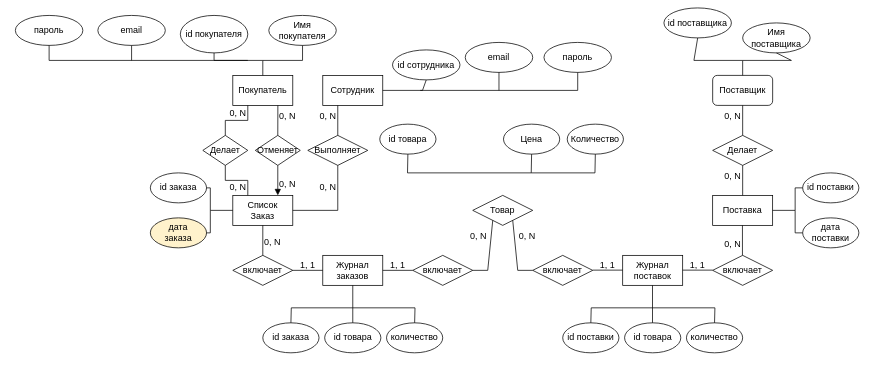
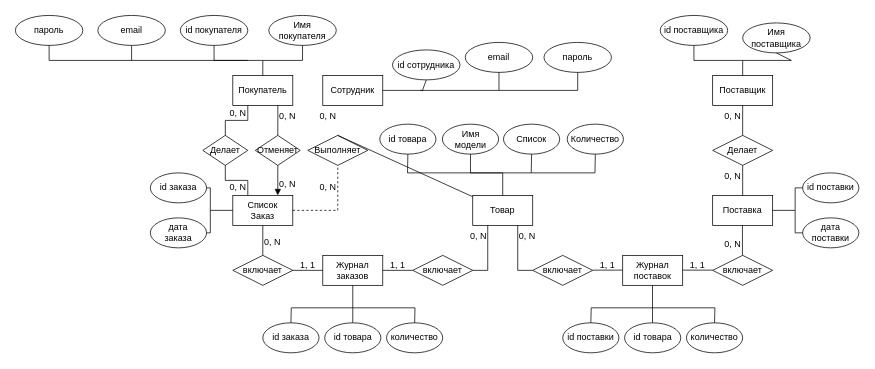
  <mxCell id="0" />
  <mxCell id="1" parent="0" />
- <mxCell id="2" value="Товар" style="rhombus;whiteSpace=wrap;html=1;" parent="1" vertex="1"><mxGeometry x="630" y="260" width="80" height="40" as="geometry" /></mxCell>
+ <mxCell id="2" value="Товар" style="rounded=0;whiteSpace=wrap;html=1;" parent="1" vertex="1"><mxGeometry x="630" y="260" width="80" height="40" as="geometry" /></mxCell>
  <mxCell id="3" value="включает" style="rhombus;whiteSpace=wrap;html=1;" parent="1" vertex="1"><mxGeometry x="550" y="340" width="80" height="40" as="geometry" /></mxCell>
  <mxCell id="4" value="включает" style="rhombus;whiteSpace=wrap;html=1;" parent="1" vertex="1"><mxGeometry x="710" y="340" width="80" height="40" as="geometry" /></mxCell>
  <mxCell id="5" value="Журнал&lt;br&gt;поставок" style="rounded=0;whiteSpace=wrap;html=1;" parent="1" vertex="1"><mxGeometry x="830" y="340" width="80" height="40" as="geometry" /></mxCell>
  <mxCell id="6" value="Журнал&lt;br&gt;заказов" style="rounded=0;whiteSpace=wrap;html=1;" parent="1" vertex="1"><mxGeometry x="430" y="340" width="80" height="40" as="geometry" /></mxCell>
  <mxCell id="7" value="" style="endArrow=none;html=1;rounded=0;entryX=0;entryY=0.5;entryDx=0;entryDy=0;" parent="1" target="3" edge="1"><mxGeometry width="50" height="50" relative="1" as="geometry"><mxPoint x="510" y="360" as="sourcePoint" /><mxPoint x="560" y="310" as="targetPoint" /></mxGeometry></mxCell>
  <mxCell id="8" value="" style="endArrow=none;html=1;rounded=0;entryX=0.25;entryY=1;entryDx=0;entryDy=0;exitX=1;exitY=0.5;exitDx=0;exitDy=0;" parent="1" source="3" target="2" edge="1"><mxGeometry width="50" height="50" relative="1" as="geometry"><mxPoint x="630" y="360" as="sourcePoint" /><mxPoint x="680" y="310" as="targetPoint" /><Array as="points"><mxPoint x="650" y="360" /></Array></mxGeometry></mxCell>
  <mxCell id="9" value="" style="endArrow=none;html=1;rounded=0;entryX=0.75;entryY=1;entryDx=0;entryDy=0;exitX=0;exitY=0.5;exitDx=0;exitDy=0;" parent="1" source="4" target="2" edge="1"><mxGeometry width="50" height="50" relative="1" as="geometry"><mxPoint x="640" y="370" as="sourcePoint" /><mxPoint x="660" y="310" as="targetPoint" /><Array as="points"><mxPoint x="690" y="360" /></Array></mxGeometry></mxCell>
  <mxCell id="10" value="" style="endArrow=none;html=1;rounded=0;entryX=0;entryY=0.5;entryDx=0;entryDy=0;" parent="1" edge="1"><mxGeometry width="50" height="50" relative="1" as="geometry"><mxPoint x="790" y="359.71" as="sourcePoint" /><mxPoint x="830" y="359.71" as="targetPoint" /></mxGeometry></mxCell>
  <mxCell id="11" value="включает" style="rhombus;whiteSpace=wrap;html=1;" parent="1" vertex="1"><mxGeometry x="950" y="340" width="80" height="40" as="geometry" /></mxCell>
  <mxCell id="12" value="включает" style="rhombus;whiteSpace=wrap;html=1;" parent="1" vertex="1"><mxGeometry x="310" y="340" width="80" height="40" as="geometry" /></mxCell>
  <mxCell id="13" value="Список&lt;br&gt;Заказ" style="rounded=0;whiteSpace=wrap;html=1;" parent="1" vertex="1"><mxGeometry x="310" y="260" width="80" height="40" as="geometry" /></mxCell>
  <mxCell id="14" value="Делает" style="rhombus;whiteSpace=wrap;html=1;" parent="1" vertex="1"><mxGeometry x="270" y="180" width="60" height="40" as="geometry" /></mxCell>
  <mxCell id="15" value="Покупатель" style="rounded=0;whiteSpace=wrap;html=1;" parent="1" vertex="1"><mxGeometry x="310" y="100" width="80" height="40" as="geometry" /></mxCell>
  <mxCell id="16" value="" style="endArrow=none;html=1;rounded=0;exitX=0;exitY=0.5;exitDx=0;exitDy=0;entryX=1;entryY=0.5;entryDx=0;entryDy=0;" parent="1" source="6" target="12" edge="1"><mxGeometry width="50" height="50" relative="1" as="geometry"><mxPoint x="470" y="260" as="sourcePoint" /><mxPoint x="520" y="210" as="targetPoint" /></mxGeometry></mxCell>
  <mxCell id="17" value="" style="endArrow=none;html=1;rounded=0;exitX=0.5;exitY=0;exitDx=0;exitDy=0;entryX=0.5;entryY=1;entryDx=0;entryDy=0;" parent="1" source="12" target="13" edge="1"><mxGeometry width="50" height="50" relative="1" as="geometry"><mxPoint x="660" y="260" as="sourcePoint" /><mxPoint x="710" y="210" as="targetPoint" /></mxGeometry></mxCell>
  <mxCell id="18" value="" style="endArrow=none;html=1;rounded=0;exitX=0.25;exitY=0;exitDx=0;exitDy=0;entryX=0.5;entryY=1;entryDx=0;entryDy=0;" parent="1" source="13" target="14" edge="1"><mxGeometry width="50" height="50" relative="1" as="geometry"><mxPoint x="410" y="250" as="sourcePoint" /><mxPoint x="460" y="200" as="targetPoint" /><Array as="points"><mxPoint x="330" y="240" /><mxPoint x="300" y="240" /></Array></mxGeometry></mxCell>
  <mxCell id="19" value="" style="endArrow=none;html=1;rounded=0;exitX=0.5;exitY=0;exitDx=0;exitDy=0;entryX=0.25;entryY=1;entryDx=0;entryDy=0;" parent="1" source="14" target="15" edge="1"><mxGeometry width="50" height="50" relative="1" as="geometry"><mxPoint x="660" y="260" as="sourcePoint" /><mxPoint x="710" y="210" as="targetPoint" /><Array as="points"><mxPoint x="300" y="160" /><mxPoint x="330" y="160" /></Array></mxGeometry></mxCell>
  <mxCell id="20" value="Поставка" style="rounded=0;whiteSpace=wrap;html=1;" parent="1" vertex="1"><mxGeometry x="950" y="260" width="80" height="40" as="geometry" /></mxCell>
  <mxCell id="21" value="Делает" style="rhombus;whiteSpace=wrap;html=1;" parent="1" vertex="1"><mxGeometry x="950" y="180" width="80" height="40" as="geometry" /></mxCell>
- <mxCell id="22" value="Поставщик" style="whiteSpace=wrap;html=1;rounded=1;" parent="1" vertex="1"><mxGeometry x="950" y="100" width="80" height="40" as="geometry" /></mxCell>
+ <mxCell id="22" value="Поставщик" style="rounded=0;whiteSpace=wrap;html=1;" parent="1" vertex="1"><mxGeometry x="950" y="100" width="80" height="40" as="geometry" /></mxCell>
  <mxCell id="23" value="" style="endArrow=none;html=1;rounded=0;exitX=0.5;exitY=0;exitDx=0;exitDy=0;entryX=0.5;entryY=1;entryDx=0;entryDy=0;" parent="1" source="20" target="21" edge="1"><mxGeometry width="50" height="50" relative="1" as="geometry"><mxPoint x="1050" y="250" as="sourcePoint" /><mxPoint x="1100" y="200" as="targetPoint" /></mxGeometry></mxCell>
  <mxCell id="24" value="" style="endArrow=none;html=1;rounded=0;exitX=0.5;exitY=0;exitDx=0;exitDy=0;entryX=0.5;entryY=1;entryDx=0;entryDy=0;" parent="1" source="21" target="22" edge="1"><mxGeometry width="50" height="50" relative="1" as="geometry"><mxPoint x="1300" y="260" as="sourcePoint" /><mxPoint x="1350" y="210" as="targetPoint" /></mxGeometry></mxCell>
  <mxCell id="25" value="" style="endArrow=none;html=1;rounded=0;exitX=0.5;exitY=0;exitDx=0;exitDy=0;entryX=0.5;entryY=1;entryDx=0;entryDy=0;" parent="1" edge="1"><mxGeometry width="50" height="50" relative="1" as="geometry"><mxPoint x="989.71" y="340" as="sourcePoint" /><mxPoint x="989.71" y="300" as="targetPoint" /></mxGeometry></mxCell>
  <mxCell id="26" value="" style="endArrow=none;html=1;rounded=0;exitX=0;exitY=0.5;exitDx=0;exitDy=0;entryX=1;entryY=0.5;entryDx=0;entryDy=0;" parent="1" edge="1"><mxGeometry width="50" height="50" relative="1" as="geometry"><mxPoint x="950" y="359.71" as="sourcePoint" /><mxPoint x="910" y="359.71" as="targetPoint" /></mxGeometry></mxCell>
  <mxCell id="27" value="id товара" style="ellipse;whiteSpace=wrap;html=1;" parent="1" vertex="1"><mxGeometry x="506" y="165" width="75" height="40" as="geometry" /></mxCell>
+ <mxCell id="28" value="Имя&lt;br&gt;модели" style="ellipse;whiteSpace=wrap;html=1;" parent="1" vertex="1"><mxGeometry x="589.5" y="165" width="75" height="40" as="geometry" /></mxCell>
  <mxCell id="29" value="Количество" style="ellipse;whiteSpace=wrap;html=1;" parent="1" vertex="1"><mxGeometry x="756" y="165" width="75" height="40" as="geometry" /></mxCell>
+ <mxCell id="30" value="" style="endArrow=none;html=1;rounded=0;exitX=0.5;exitY=0;exitDx=0;exitDy=0;entryX=0.5;entryY=1;entryDx=0;entryDy=0;" parent="1" source="2" target="28" edge="1"><mxGeometry width="50" height="50" relative="1" as="geometry"><mxPoint x="770" y="310" as="sourcePoint" /><mxPoint x="820" y="260" as="targetPoint" /><Array as="points"><mxPoint x="670" y="230" /><mxPoint x="627" y="230" /></Array></mxGeometry></mxCell>
  <mxCell id="31" value="" style="endArrow=none;html=1;rounded=0;exitX=0.5;exitY=1;exitDx=0;exitDy=0;entryX=0.5;entryY=1;entryDx=0;entryDy=0;" parent="1" source="27" target="29" edge="1"><mxGeometry width="50" height="50" relative="1" as="geometry"><mxPoint x="725" y="310" as="sourcePoint" /><mxPoint x="775" y="260" as="targetPoint" /><Array as="points"><mxPoint x="543" y="230" /><mxPoint x="625" y="230" /><mxPoint x="708" y="230" /><mxPoint x="793" y="230" /></Array></mxGeometry></mxCell>
  <mxCell id="32" value="1, 1" style="text;html=1;strokeColor=none;fillColor=none;align=center;verticalAlign=middle;whiteSpace=wrap;rounded=0;" parent="1" vertex="1"><mxGeometry x="500" y="338" width="60" height="30" as="geometry" /></mxCell>
  <mxCell id="33" value="1, 1" style="text;html=1;strokeColor=none;fillColor=none;align=center;verticalAlign=middle;whiteSpace=wrap;rounded=0;" parent="1" vertex="1"><mxGeometry x="780" y="338" width="60" height="30" as="geometry" /></mxCell>
  <mxCell id="34" value="0, N" style="text;html=1;strokeColor=none;fillColor=none;align=center;verticalAlign=middle;whiteSpace=wrap;rounded=0;" parent="1" vertex="1"><mxGeometry x="608" y="300" width="60" height="30" as="geometry" /></mxCell>
  <mxCell id="35" value="0, N" style="text;html=1;strokeColor=none;fillColor=none;align=center;verticalAlign=middle;whiteSpace=wrap;rounded=0;" parent="1" vertex="1"><mxGeometry x="673" y="300" width="60" height="30" as="geometry" /></mxCell>
  <mxCell id="36" value="id заказа" style="ellipse;whiteSpace=wrap;html=1;" parent="1" vertex="1"><mxGeometry x="350" y="430" width="75" height="40" as="geometry" /></mxCell>
  <mxCell id="37" value="id товара" style="ellipse;whiteSpace=wrap;html=1;" parent="1" vertex="1"><mxGeometry x="432.5" y="430" width="75" height="40" as="geometry" /></mxCell>
  <mxCell id="38" value="количество" style="ellipse;whiteSpace=wrap;html=1;" parent="1" vertex="1"><mxGeometry x="515" y="430" width="75" height="40" as="geometry" /></mxCell>
  <mxCell id="39" value="" style="endArrow=none;html=1;rounded=0;exitX=0.5;exitY=0;exitDx=0;exitDy=0;entryX=0.5;entryY=0;entryDx=0;entryDy=0;" parent="1" source="36" target="38" edge="1"><mxGeometry width="50" height="50" relative="1" as="geometry"><mxPoint x="400" y="420" as="sourcePoint" /><mxPoint x="450" y="370" as="targetPoint" /><Array as="points"><mxPoint x="388" y="410" /><mxPoint x="470" y="410" /><mxPoint x="553" y="410" /></Array></mxGeometry></mxCell>
  <mxCell id="40" value="" style="endArrow=none;html=1;rounded=0;exitX=0.5;exitY=0;exitDx=0;exitDy=0;entryX=0.5;entryY=1;entryDx=0;entryDy=0;" parent="1" source="37" target="6" edge="1"><mxGeometry width="50" height="50" relative="1" as="geometry"><mxPoint x="550" y="390" as="sourcePoint" /><mxPoint x="600" y="340" as="targetPoint" /></mxGeometry></mxCell>
  <mxCell id="41" value="id поставки" style="ellipse;whiteSpace=wrap;html=1;" parent="1" vertex="1"><mxGeometry x="750" y="430" width="75" height="40" as="geometry" /></mxCell>
  <mxCell id="42" value="id товара" style="ellipse;whiteSpace=wrap;html=1;" parent="1" vertex="1"><mxGeometry x="832.5" y="430" width="75" height="40" as="geometry" /></mxCell>
  <mxCell id="43" value="количество" style="ellipse;whiteSpace=wrap;html=1;" parent="1" vertex="1"><mxGeometry x="915" y="430" width="75" height="40" as="geometry" /></mxCell>
  <mxCell id="44" value="" style="endArrow=none;html=1;rounded=0;exitX=0.5;exitY=0;exitDx=0;exitDy=0;entryX=0.5;entryY=0;entryDx=0;entryDy=0;" parent="1" source="41" target="43" edge="1"><mxGeometry width="50" height="50" relative="1" as="geometry"><mxPoint x="800" y="420" as="sourcePoint" /><mxPoint x="850" y="370" as="targetPoint" /><Array as="points"><mxPoint x="788" y="410" /><mxPoint x="870" y="410" /><mxPoint x="953" y="410" /></Array></mxGeometry></mxCell>
  <mxCell id="45" value="" style="endArrow=none;html=1;rounded=0;exitX=0.5;exitY=0;exitDx=0;exitDy=0;entryX=0.5;entryY=1;entryDx=0;entryDy=0;" parent="1" edge="1"><mxGeometry width="50" height="50" relative="1" as="geometry"><mxPoint x="869.76" y="430" as="sourcePoint" /><mxPoint x="869.76" y="380" as="targetPoint" /></mxGeometry></mxCell>
  <mxCell id="46" value="1, 1" style="text;html=1;strokeColor=none;fillColor=none;align=center;verticalAlign=middle;whiteSpace=wrap;rounded=0;" parent="1" vertex="1"><mxGeometry x="900" y="338" width="60" height="30" as="geometry" /></mxCell>
  <mxCell id="47" value="1, 1" style="text;html=1;strokeColor=none;fillColor=none;align=center;verticalAlign=middle;whiteSpace=wrap;rounded=0;" parent="1" vertex="1"><mxGeometry x="380" y="338" width="60" height="30" as="geometry" /></mxCell>
  <mxCell id="48" value="0, N" style="text;html=1;strokeColor=none;fillColor=none;align=center;verticalAlign=middle;whiteSpace=wrap;rounded=0;" parent="1" vertex="1"><mxGeometry x="333" y="308" width="60" height="30" as="geometry" /></mxCell>
  <mxCell id="49" value="0, N" style="text;html=1;strokeColor=none;fillColor=none;align=center;verticalAlign=middle;whiteSpace=wrap;rounded=0;" parent="1" vertex="1"><mxGeometry x="947" y="310" width="60" height="30" as="geometry" /></mxCell>
  <mxCell id="50" value="0, N" style="text;html=1;strokeColor=none;fillColor=none;align=center;verticalAlign=middle;whiteSpace=wrap;rounded=0;" parent="1" vertex="1"><mxGeometry x="947" y="220" width="60" height="30" as="geometry" /></mxCell>
  <mxCell id="51" value="0, N" style="text;html=1;strokeColor=none;fillColor=none;align=center;verticalAlign=middle;whiteSpace=wrap;rounded=0;" parent="1" vertex="1"><mxGeometry x="947" y="140" width="60" height="30" as="geometry" /></mxCell>
  <mxCell id="52" value="0, N" style="text;html=1;strokeColor=none;fillColor=none;align=center;verticalAlign=middle;whiteSpace=wrap;rounded=0;" parent="1" vertex="1"><mxGeometry x="287" y="235" width="60" height="30" as="geometry" /></mxCell>
  <mxCell id="53" value="0, N" style="text;html=1;strokeColor=none;fillColor=none;align=center;verticalAlign=middle;whiteSpace=wrap;rounded=0;" parent="1" vertex="1"><mxGeometry x="287" y="135" width="60" height="30" as="geometry" /></mxCell>
- <mxCell id="54" value="id поставщика" style="ellipse;whiteSpace=wrap;html=1;" parent="1" vertex="1"><mxGeometry x="885" y="10" width="90" height="40" as="geometry" /></mxCell>
+ <mxCell id="54" value="id поставщика" style="ellipse;whiteSpace=wrap;html=1;" parent="1" vertex="1"><mxGeometry x="880" width="90" height="40" as="geometry" y="20" /></mxCell>
  <mxCell id="55" value="Имя&lt;br&gt;поставщика" style="ellipse;whiteSpace=wrap;html=1;" parent="1" vertex="1"><mxGeometry x="990" y="30" width="90" height="40" as="geometry" /></mxCell>
  <mxCell id="56" value="" style="endArrow=none;html=1;rounded=0;entryX=0.5;entryY=1;entryDx=0;entryDy=0;exitX=0.5;exitY=1;exitDx=0;exitDy=0;" parent="1" source="54" target="55" edge="1"><mxGeometry width="50" height="50" relative="1" as="geometry"><mxPoint x="1000" y="160" as="sourcePoint" /><mxPoint x="1050" y="110" as="targetPoint" /><Array as="points"><mxPoint x="925" y="80" /><mxPoint x="990" y="80" /><mxPoint x="1055" y="80" /></Array></mxGeometry></mxCell>
  <mxCell id="57" value="" style="endArrow=none;html=1;rounded=0;exitX=0.5;exitY=0;exitDx=0;exitDy=0;" parent="1" source="22" edge="1"><mxGeometry width="50" height="50" relative="1" as="geometry"><mxPoint x="1000" y="160" as="sourcePoint" /><mxPoint x="990" y="80" as="targetPoint" /></mxGeometry></mxCell>
  <mxCell id="58" value="id поставки" style="ellipse;whiteSpace=wrap;html=1;" parent="1" vertex="1"><mxGeometry x="1070" y="230" width="75" height="40" as="geometry" /></mxCell>
  <mxCell id="59" value="дата&lt;br&gt;поставки" style="ellipse;whiteSpace=wrap;html=1;" parent="1" vertex="1"><mxGeometry x="1070" y="290" width="75" height="40" as="geometry" /></mxCell>
  <mxCell id="60" value="" style="endArrow=none;html=1;rounded=0;exitX=1;exitY=0.5;exitDx=0;exitDy=0;entryX=0;entryY=0.5;entryDx=0;entryDy=0;" parent="1" source="20" target="58" edge="1"><mxGeometry width="50" height="50" relative="1" as="geometry"><mxPoint x="1100" y="270" as="sourcePoint" /><mxPoint x="1150" y="220" as="targetPoint" /><Array as="points"><mxPoint x="1060" y="280" /><mxPoint x="1060" y="250" /></Array></mxGeometry></mxCell>
  <mxCell id="61" value="" style="endArrow=none;html=1;rounded=0;entryX=0;entryY=0.5;entryDx=0;entryDy=0;" parent="1" target="59" edge="1"><mxGeometry width="50" height="50" relative="1" as="geometry"><mxPoint x="1060" y="280" as="sourcePoint" /><mxPoint x="1150" y="220" as="targetPoint" /><Array as="points"><mxPoint x="1060" y="310" /></Array></mxGeometry></mxCell>
- <mxCell id="62" value="id покупателя" style="ellipse;whiteSpace=wrap;html=1;" parent="1" vertex="1"><mxGeometry x="240" y="20" width="90" height="50" as="geometry" /></mxCell>
+ <mxCell id="62" value="id покупателя" style="ellipse;whiteSpace=wrap;html=1;" parent="1" vertex="1"><mxGeometry x="240" width="90" height="40" as="geometry" y="20" /></mxCell>
  <mxCell id="63" value="Имя&lt;br&gt;покупателя" style="ellipse;whiteSpace=wrap;html=1;" parent="1" vertex="1"><mxGeometry x="358" width="90" height="40" as="geometry" y="20" /></mxCell>
  <mxCell id="64" value="" style="endArrow=none;html=1;rounded=0;entryX=0.5;entryY=1;entryDx=0;entryDy=0;exitX=0.5;exitY=1;exitDx=0;exitDy=0;" parent="1" source="62" target="63" edge="1"><mxGeometry width="50" height="50" relative="1" as="geometry"><mxPoint x="360" y="160" as="sourcePoint" /><mxPoint x="410" y="110" as="targetPoint" /><Array as="points"><mxPoint x="285" y="80" /><mxPoint x="350" y="80" /><mxPoint x="403" y="80" /></Array></mxGeometry></mxCell>
  <mxCell id="65" value="" style="endArrow=none;html=1;rounded=0;exitX=0.5;exitY=0;exitDx=0;exitDy=0;" parent="1" edge="1"><mxGeometry width="50" height="50" relative="1" as="geometry"><mxPoint x="350" y="100" as="sourcePoint" /><mxPoint x="350" y="80" as="targetPoint" /></mxGeometry></mxCell>
  <mxCell id="66" value="id заказа" style="ellipse;whiteSpace=wrap;html=1;" parent="1" vertex="1"><mxGeometry x="200" y="230" width="75" height="40" as="geometry" /></mxCell>
- <mxCell id="67" value="дата&lt;br&gt;заказа" style="ellipse;whiteSpace=wrap;html=1;fillColor=#fff2cc;" parent="1" vertex="1"><mxGeometry x="200" y="290" width="75" height="40" as="geometry" /></mxCell>
+ <mxCell id="67" value="дата&lt;br&gt;заказа" style="ellipse;whiteSpace=wrap;html=1;" parent="1" vertex="1"><mxGeometry x="200" y="290" width="75" height="40" as="geometry" /></mxCell>
  <mxCell id="68" value="" style="endArrow=none;html=1;rounded=0;exitX=1;exitY=0.5;exitDx=0;exitDy=0;entryX=1;entryY=0.5;entryDx=0;entryDy=0;" parent="1" source="67" target="66" edge="1"><mxGeometry width="50" height="50" relative="1" as="geometry"><mxPoint x="490" y="290" as="sourcePoint" /><mxPoint x="540" y="240" as="targetPoint" /><Array as="points"><mxPoint x="280" y="310" /><mxPoint x="280" y="280" /><mxPoint x="280" y="250" /></Array></mxGeometry></mxCell>
  <mxCell id="69" value="" style="endArrow=none;html=1;rounded=0;entryX=0;entryY=0.5;entryDx=0;entryDy=0;" parent="1" target="13" edge="1"><mxGeometry width="50" height="50" relative="1" as="geometry"><mxPoint x="280" y="280" as="sourcePoint" /><mxPoint x="420" y="220" as="targetPoint" /></mxGeometry></mxCell>
- <mxCell id="70" value="Цена" style="ellipse;whiteSpace=wrap;html=1;" vertex="1" parent="1"><mxGeometry x="671" y="165" width="75" height="40" as="geometry" /></mxCell>
+ <mxCell id="70" value="Список" style="ellipse;whiteSpace=wrap;html=1;" vertex="1" parent="1"><mxGeometry x="671" y="165" width="75" height="40" as="geometry" /></mxCell>
  <mxCell id="71" value="" style="endArrow=none;html=1;rounded=0;entryX=0.5;entryY=1;entryDx=0;entryDy=0;" edge="1" parent="1" target="70"><mxGeometry width="50" height="50" relative="1" as="geometry"><mxPoint x="708" y="230" as="sourcePoint" /><mxPoint x="735" y="230" as="targetPoint" /></mxGeometry></mxCell>
  <mxCell id="72" value="Выполняет" style="rhombus;whiteSpace=wrap;html=1;" vertex="1" parent="1"><mxGeometry x="410" y="180" width="80" height="40" as="geometry" /></mxCell>
- <mxCell id="73" value="" style="endArrow=none;html=1;rounded=0;exitX=1;exitY=0.5;exitDx=0;exitDy=0;entryX=0.5;entryY=1;entryDx=0;entryDy=0;" edge="1" parent="1" source="13" target="72"><mxGeometry width="50" height="50" relative="1" as="geometry"><mxPoint x="560" y="280" as="sourcePoint" /><mxPoint x="610" y="230" as="targetPoint" /><Array as="points"><mxPoint x="450" y="280" /></Array></mxGeometry></mxCell>
+ <mxCell id="73" value="" style="endArrow=none;html=1;rounded=0;exitX=1;exitY=0.5;exitDx=0;exitDy=0;entryX=0.5;entryY=1;entryDx=0;entryDy=0;dashed=1;" edge="1" parent="1" source="13" target="72"><mxGeometry width="50" height="50" relative="1" as="geometry"><mxPoint x="560" y="280" as="sourcePoint" /><mxPoint x="610" y="230" as="targetPoint" /><Array as="points"><mxPoint x="450" y="280" /></Array></mxGeometry></mxCell>
  <mxCell id="74" value="Сотрудник" style="rounded=0;whiteSpace=wrap;html=1;" vertex="1" parent="1"><mxGeometry x="430" y="100" width="80" height="40" as="geometry" /></mxCell>
- <mxCell id="75" value="" style="endArrow=none;html=1;rounded=0;exitX=0.5;exitY=0;exitDx=0;exitDy=0;entryX=0.25;entryY=1;entryDx=0;entryDy=0;" edge="1" parent="1" source="72" target="74"><mxGeometry width="50" height="50" relative="1" as="geometry"><mxPoint x="560" y="190" as="sourcePoint" /><mxPoint x="610" y="140" as="targetPoint" /></mxGeometry></mxCell>
+ <mxCell id="75" value="" style="endArrow=none;html=1;rounded=0;exitX=0.5;exitY=0;exitDx=0;exitDy=0;" edge="1" parent="1" source="72" target="2"><mxGeometry width="50" height="50" relative="1" as="geometry"><mxPoint x="560" y="190" as="sourcePoint" /><mxPoint x="610" y="140" as="targetPoint" /></mxGeometry></mxCell>
  <mxCell id="76" value="0, N" style="text;html=1;strokeColor=none;fillColor=none;align=center;verticalAlign=middle;whiteSpace=wrap;rounded=0;" vertex="1" parent="1"><mxGeometry x="407" y="235" width="60" height="30" as="geometry" /></mxCell>
  <mxCell id="77" value="0, N" style="text;html=1;strokeColor=none;fillColor=none;align=center;verticalAlign=middle;whiteSpace=wrap;rounded=0;" vertex="1" parent="1"><mxGeometry x="407" y="140" width="60" height="30" as="geometry" /></mxCell>
  <mxCell id="78" value="id сотрудника" style="ellipse;whiteSpace=wrap;html=1;" vertex="1" parent="1"><mxGeometry x="523" y="66" width="90" height="40" as="geometry" /></mxCell>
  <mxCell id="79" value="" style="endArrow=none;html=1;rounded=0;exitX=1;exitY=0.5;exitDx=0;exitDy=0;entryX=0.5;entryY=1;entryDx=0;entryDy=0;" edge="1" parent="1" source="74" target="78"><mxGeometry width="50" height="50" relative="1" as="geometry"><mxPoint x="530" y="160" as="sourcePoint" /><mxPoint x="580" y="110" as="targetPoint" /><Array as="points"><mxPoint x="563" y="120" /></Array></mxGeometry></mxCell>
  <mxCell id="80" value="email" style="ellipse;whiteSpace=wrap;html=1;" vertex="1" parent="1"><mxGeometry x="130" width="90" height="40" as="geometry" y="20" /></mxCell>
  <mxCell id="81" value="пароль" style="ellipse;whiteSpace=wrap;html=1;" vertex="1" parent="1"><mxGeometry x="20" width="90" height="40" as="geometry" y="20" /></mxCell>
  <mxCell id="82" value="" style="endArrow=none;html=1;rounded=0;exitX=0.5;exitY=1;exitDx=0;exitDy=0;" edge="1" parent="1" source="81"><mxGeometry width="50" height="50" relative="1" as="geometry"><mxPoint x="340" y="160" as="sourcePoint" /><mxPoint x="330" y="80" as="targetPoint" /><Array as="points"><mxPoint x="65" y="80" /></Array></mxGeometry></mxCell>
  <mxCell id="83" value="" style="endArrow=none;html=1;rounded=0;entryX=0.5;entryY=1;entryDx=0;entryDy=0;" edge="1" parent="1" target="80"><mxGeometry width="50" height="50" relative="1" as="geometry"><mxPoint x="175" y="80" as="sourcePoint" /><mxPoint x="390" y="110" as="targetPoint" /></mxGeometry></mxCell>
  <mxCell id="84" value="email" style="ellipse;whiteSpace=wrap;html=1;" vertex="1" parent="1"><mxGeometry x="620" y="56" width="90" height="40" as="geometry" /></mxCell>
  <mxCell id="85" value="пароль" style="ellipse;whiteSpace=wrap;html=1;" vertex="1" parent="1"><mxGeometry x="725" y="56" width="90" height="40" as="geometry" /></mxCell>
  <mxCell id="86" value="" style="endArrow=none;html=1;rounded=0;entryX=0.5;entryY=1;entryDx=0;entryDy=0;" edge="1" parent="1" target="85"><mxGeometry width="50" height="50" relative="1" as="geometry"><mxPoint x="560" y="120" as="sourcePoint" /><mxPoint x="600" y="110" as="targetPoint" /><Array as="points"><mxPoint x="770" y="120" /></Array></mxGeometry></mxCell>
  <mxCell id="87" value="" style="endArrow=none;html=1;rounded=0;entryX=0.5;entryY=1;entryDx=0;entryDy=0;" edge="1" parent="1" target="84"><mxGeometry width="50" height="50" relative="1" as="geometry"><mxPoint x="665" y="120" as="sourcePoint" /><mxPoint x="600" y="110" as="targetPoint" /></mxGeometry></mxCell>
  <mxCell id="88" value="Отменяет" style="rhombus;whiteSpace=wrap;html=1;" vertex="1" parent="1"><mxGeometry x="340" y="180" width="60" height="40" as="geometry" /></mxCell>
  <mxCell id="89" value="" style="endArrow=block;html=1;rounded=0;exitX=0.5;exitY=1;exitDx=0;exitDy=0;entryX=0.75;entryY=0;entryDx=0;entryDy=0;" edge="1" parent="1" source="88" target="13"><mxGeometry width="50" height="50" relative="1" as="geometry"><mxPoint x="390" y="240" as="sourcePoint" /><mxPoint x="440" y="190" as="targetPoint" /></mxGeometry></mxCell>
  <mxCell id="90" value="" style="endArrow=none;html=1;rounded=0;exitX=0.5;exitY=0;exitDx=0;exitDy=0;entryX=0.285;entryY=0.003;entryDx=0;entryDy=0;entryPerimeter=0;" edge="1" parent="1" source="88" target="91"><mxGeometry width="50" height="50" relative="1" as="geometry"><mxPoint x="390" y="240" as="sourcePoint" /><mxPoint x="440" y="190" as="targetPoint" /></mxGeometry></mxCell>
  <mxCell id="91" value="0, N" style="text;html=1;strokeColor=none;fillColor=none;align=center;verticalAlign=middle;whiteSpace=wrap;rounded=0;" vertex="1" parent="1"><mxGeometry x="353" y="140" width="60" height="30" as="geometry" /></mxCell>
  <mxCell id="92" value="0, N" style="text;html=1;strokeColor=none;fillColor=none;align=center;verticalAlign=middle;whiteSpace=wrap;rounded=0;" vertex="1" parent="1"><mxGeometry x="353" y="230" width="60" height="30" as="geometry" /></mxCell>
